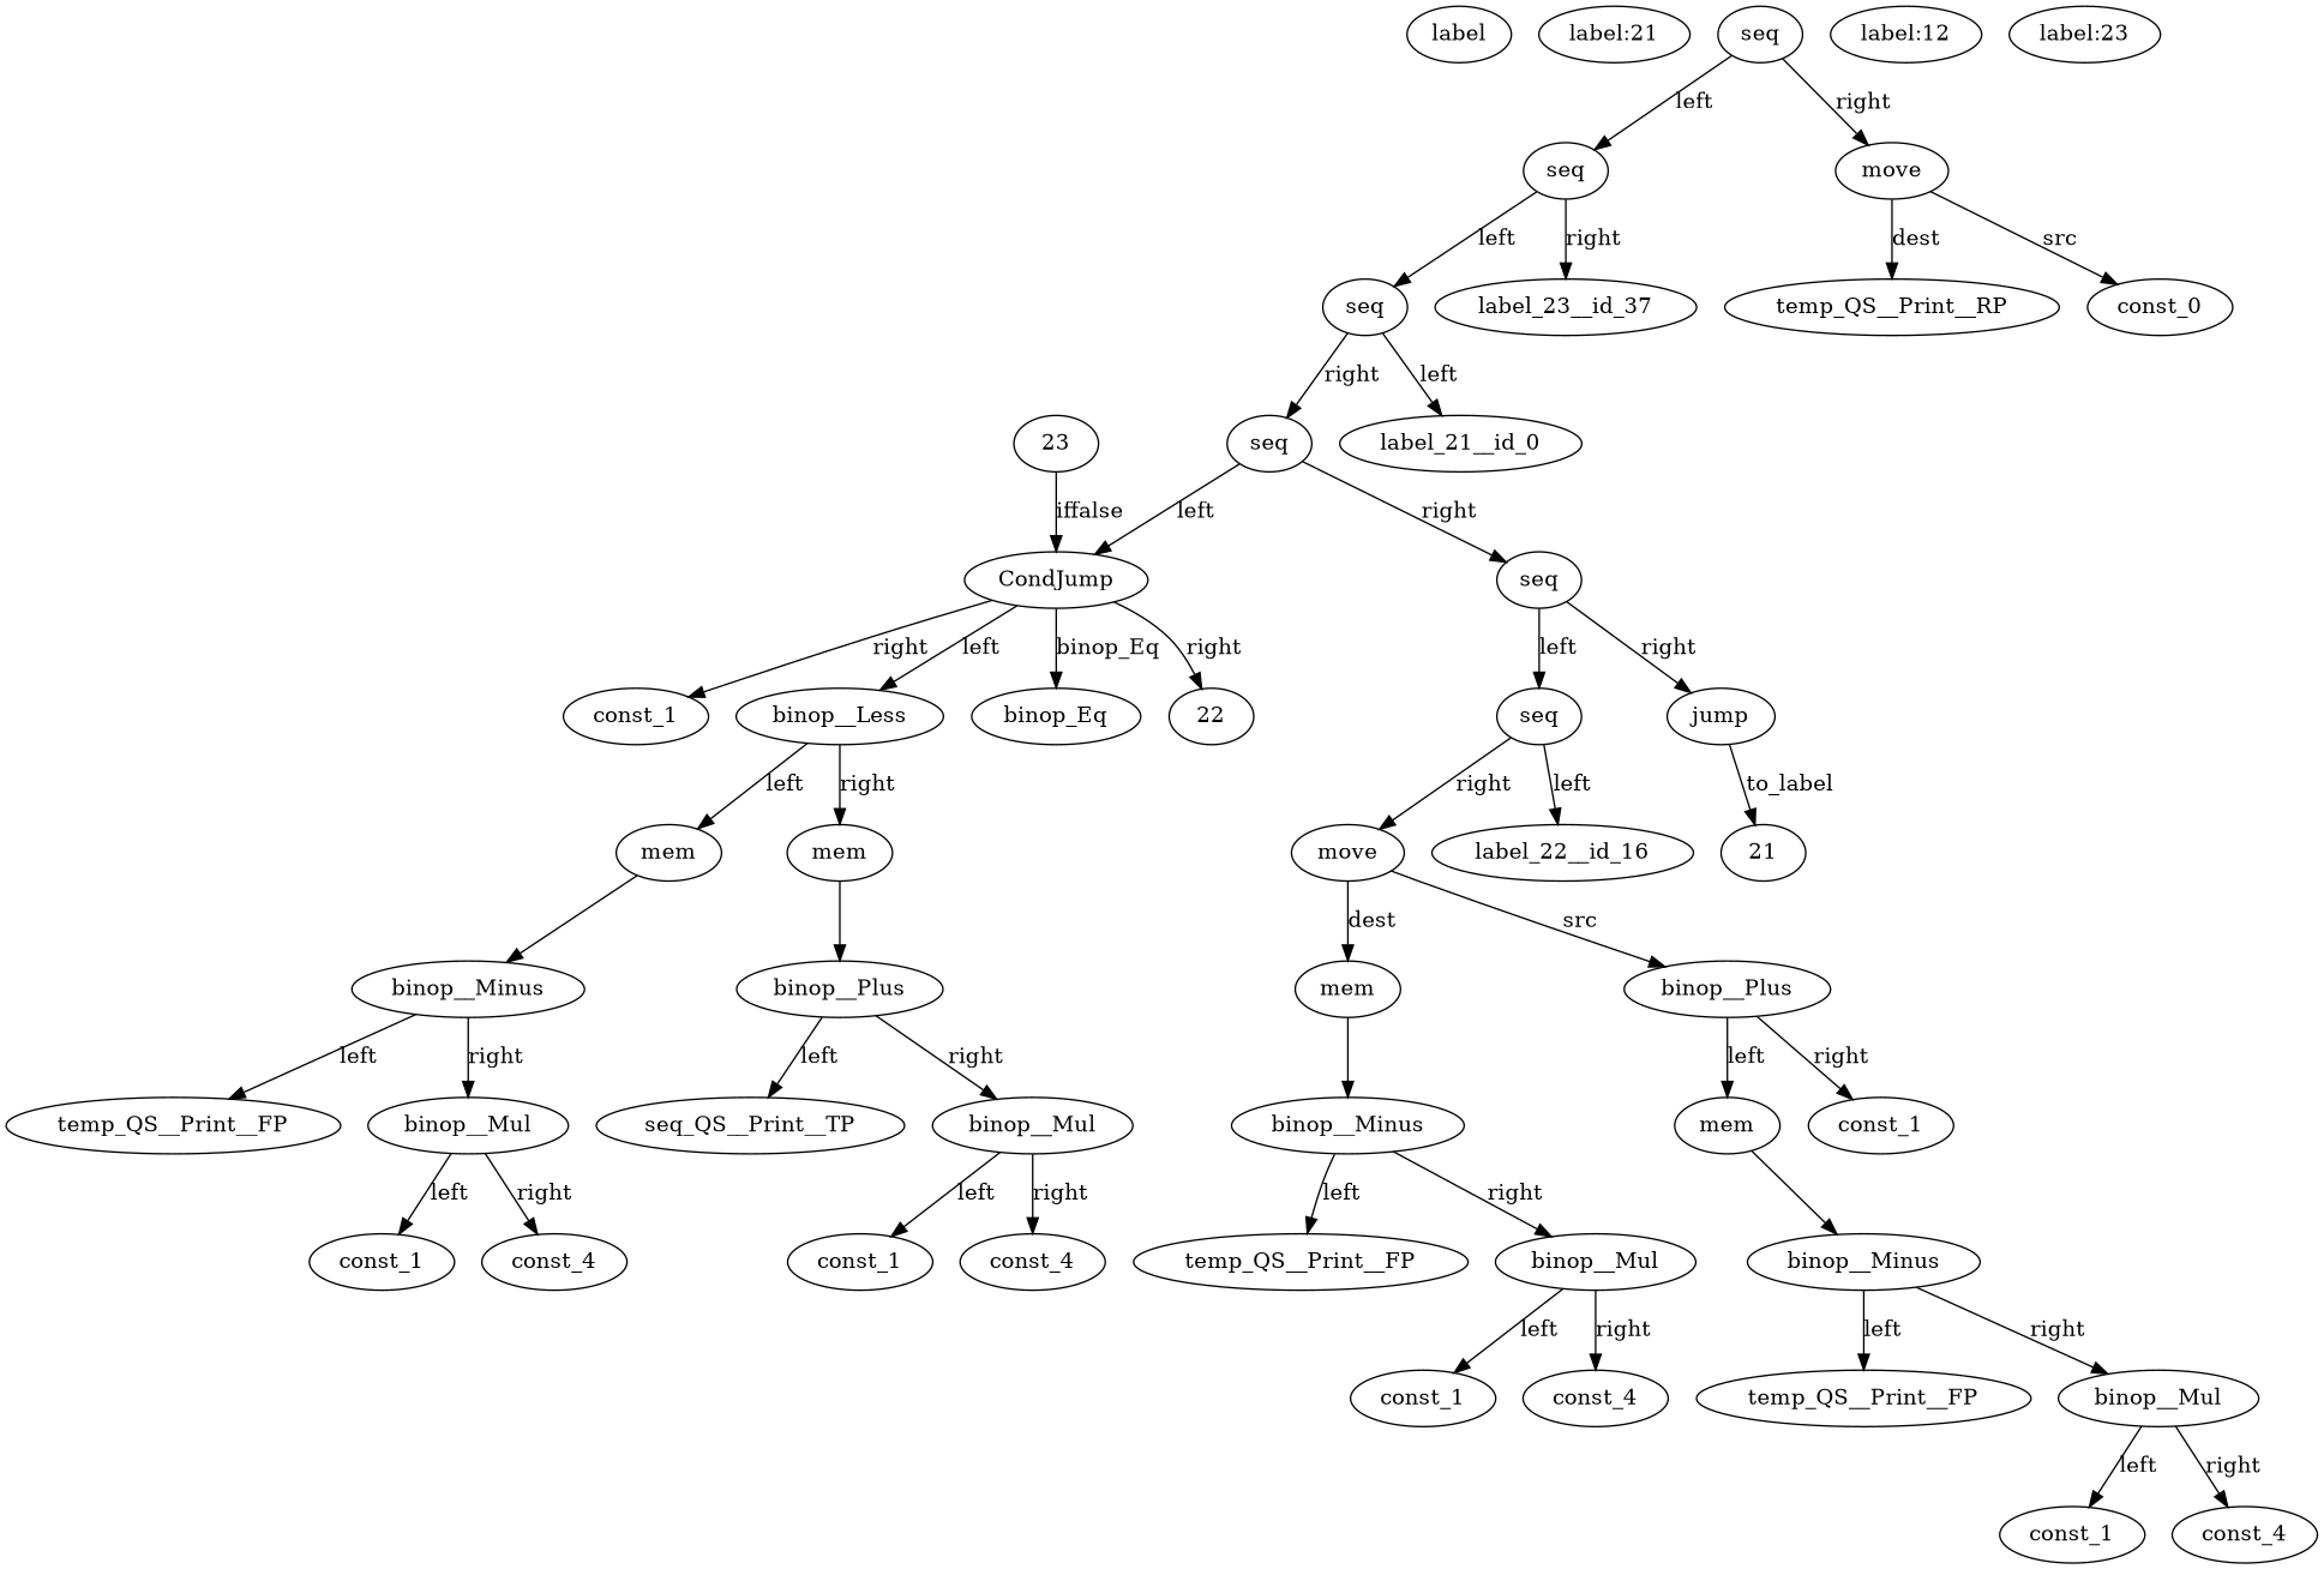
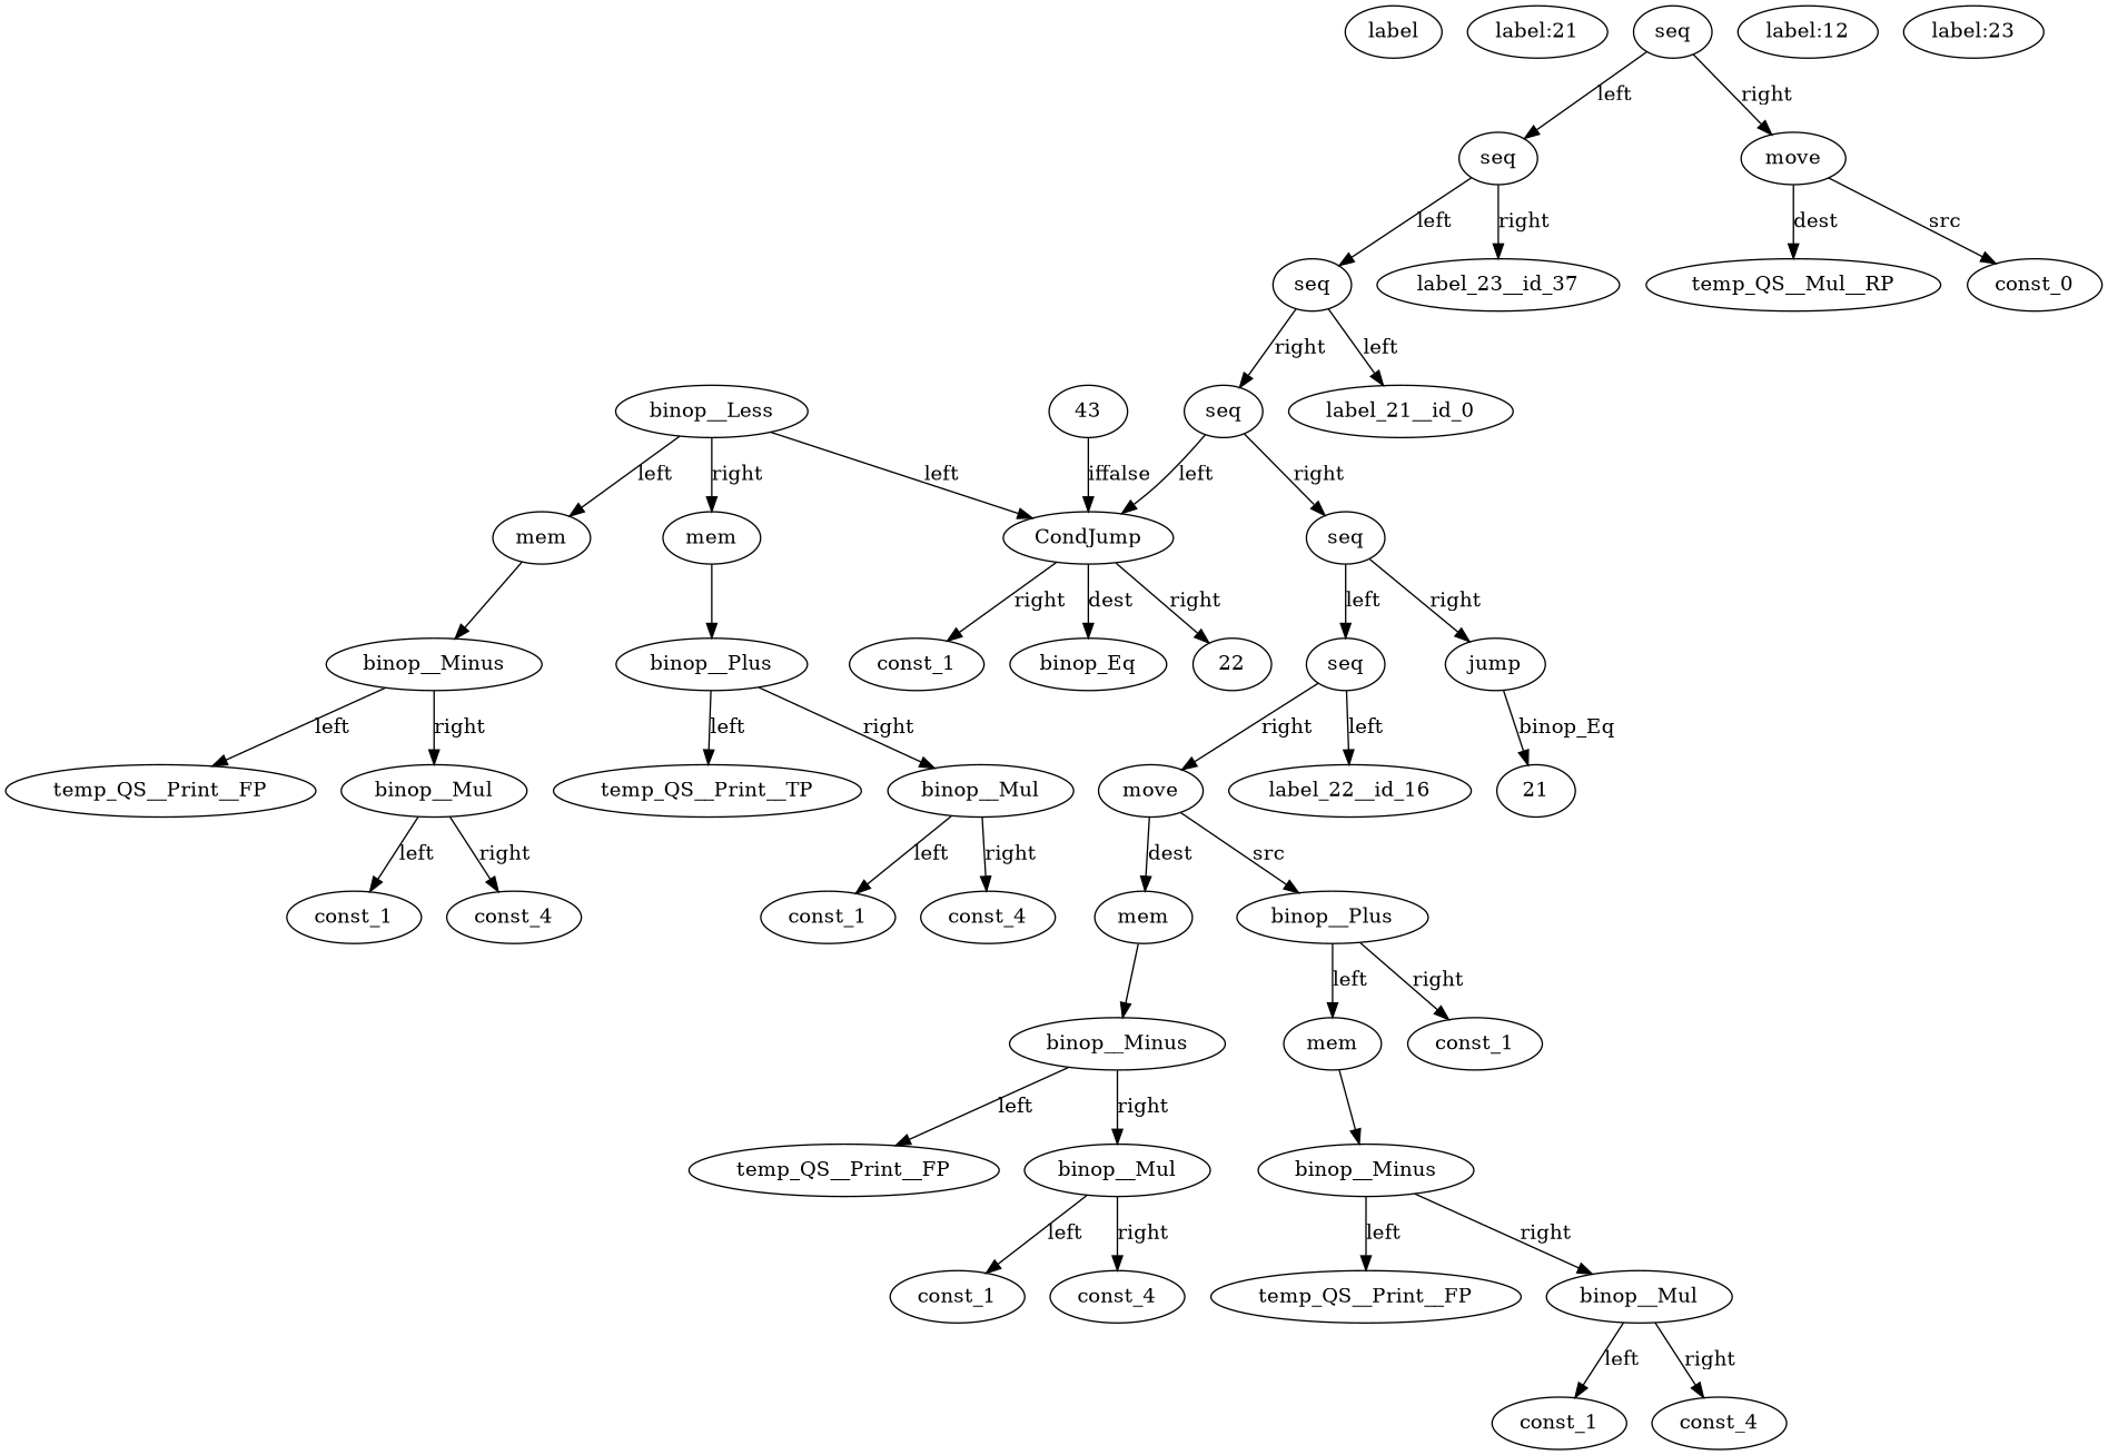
  digraph {
    label
    n2 [label="label:21"]
    n3 [label=const_1]
    n4 [label=temp_QS__Print__FP]
    n5 [label=const_1]
    n6 [label=const_4]
    n7 [label=binop__Mul]
    n8 [label=binop__Minus]
    n9 [label=mem]
-   n10 [label=seq_QS__Print__TP]
+   n10 [label=temp_QS__Print__TP]
    n11 [label=const_1]
    n12 [label=const_4]
    n13 [label=binop__Mul]
    n14 [label=binop__Plus]
    n15 [label=mem]
    n16 [label=binop__Less]
    n17 [label=CondJump]
    binop_Eq
    22
-   23
+   23 [label=43]
    n21 [label="label:12"]
    n22 [label=temp_QS__Print__FP]
    n23 [label=const_1]
    n24 [label=const_4]
    n25 [label=binop__Mul]
    n26 [label=binop__Minus]
    n27 [label=mem]
    n28 [label=temp_QS__Print__FP]
    n29 [label=const_1]
    n30 [label=const_4]
    n31 [label=binop__Mul]
    n32 [label=binop__Minus]
    n33 [label=mem]
    n34 [label=const_1]
    n35 [label=binop__Plus]
    n36 [label=move]
    n37 [label=seq]
    label_22__id_16
    n39 [label=jump]
    21
    n41 [label=seq]
    n42 [label=seq]
    n43 [label=seq]
    label_21__id_0
    n45 [label="label:23"]
    n46 [label=seq]
    label_23__id_37
-   n48 [label=temp_QS__Print__RP]
+   n48 [label=temp_QS__Mul__RP]
    n49 [label=const_0]
    n50 [label=move]
    n51 [label=seq]
    n7 -> n5 [label=left]
    n7 -> n6 [label=right]
    n8 -> n4 [label=left]
    n8 -> n7 [label=right]
    n9 -> n8
    n13 -> n11 [label=left]
    n13 -> n12 [label=right]
    n14 -> n10 [label=left]
    n14 -> n13 [label=right]
    n15 -> n14
    n16 -> n9 [label=left]
    n16 -> n15 [label=right]
    n17 -> n3 [label=right]
-   n17 -> n16 [label=left]
-   n17 -> binop_Eq [label=binop_Eq]
+   n16 -> n17 [label=left]
+   n17 -> binop_Eq [label=dest]
    n17 -> 22 [label=right]
    23 -> n17 [label=iffalse]
    n25 -> n23 [label=left]
    n25 -> n24 [label=right]
    n26 -> n22 [label=left]
    n26 -> n25 [label=right]
    n27 -> n26
    n31 -> n29 [label=left]
    n31 -> n30 [label=right]
    n32 -> n28 [label=left]
    n32 -> n31 [label=right]
    n33 -> n32
    n35 -> n33 [label=left]
    n35 -> n34 [label=right]
    n36 -> n27 [label=dest]
    n36 -> n35 [label=src]
    n37 -> n36 [label=right]
    n37 -> label_22__id_16 [label=left]
-   n39 -> 21 [label=to_label]
+   n39 -> 21 [label=binop_Eq]
    n41 -> n37 [label=left]
    n41 -> n39 [label=right]
    n42 -> n17 [label=left]
    n42 -> n41 [label=right]
    n43 -> n42 [label=right]
    n43 -> label_21__id_0 [label=left]
    n46 -> n43 [label=left]
    n46 -> label_23__id_37 [label=right]
    n50 -> n48 [label=dest]
    n50 -> n49 [label=src]
    n51 -> n46 [label=left]
    n51 -> n50 [label=right]
  }
